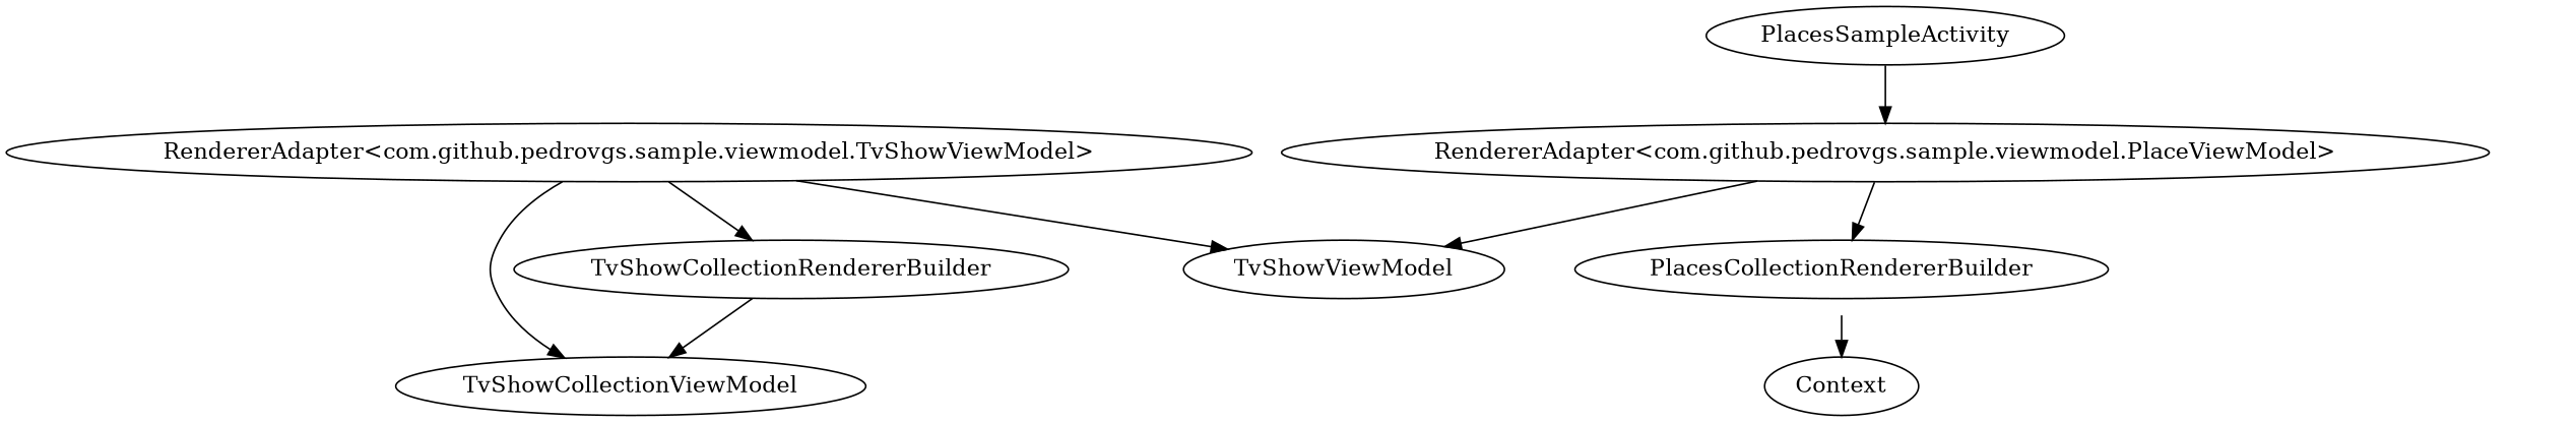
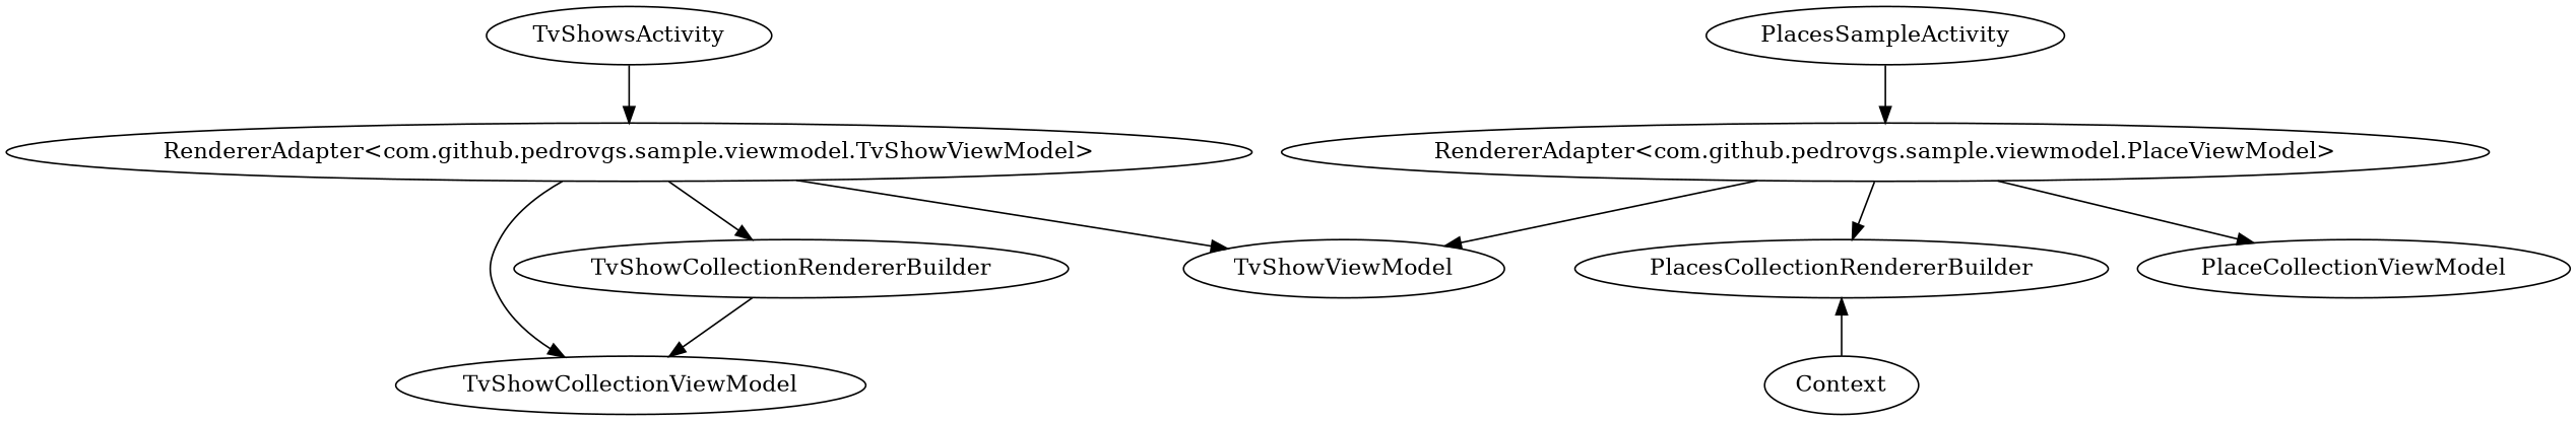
  digraph {
    concentrate=true
    PlacesCollectionRendererBuilder
    Context
    n3 [label="RendererAdapter<com.github.pedrovgs.sample.viewmodel.PlaceViewModel>"]
    n4 [label=TvShowViewModel]
+   PlaceCollectionViewModel
    PlacesSampleActivity
    n7 [label="RendererAdapter<com.github.pedrovgs.sample.viewmodel.TvShowViewModel>"]
    TvShowCollectionViewModel
    TvShowCollectionRendererBuilder
-   PlacesCollectionRendererBuilder -> Context
+   TvShowsActivity
+   Context -> PlacesCollectionRendererBuilder
    n3 -> PlacesCollectionRendererBuilder
    n3 -> n4
+   n3 -> PlaceCollectionViewModel
    PlacesSampleActivity -> n3
    n7 -> n4
    n7 -> TvShowCollectionViewModel
    n7 -> TvShowCollectionRendererBuilder
    TvShowCollectionRendererBuilder -> TvShowCollectionViewModel
+   TvShowsActivity -> n7
  }
